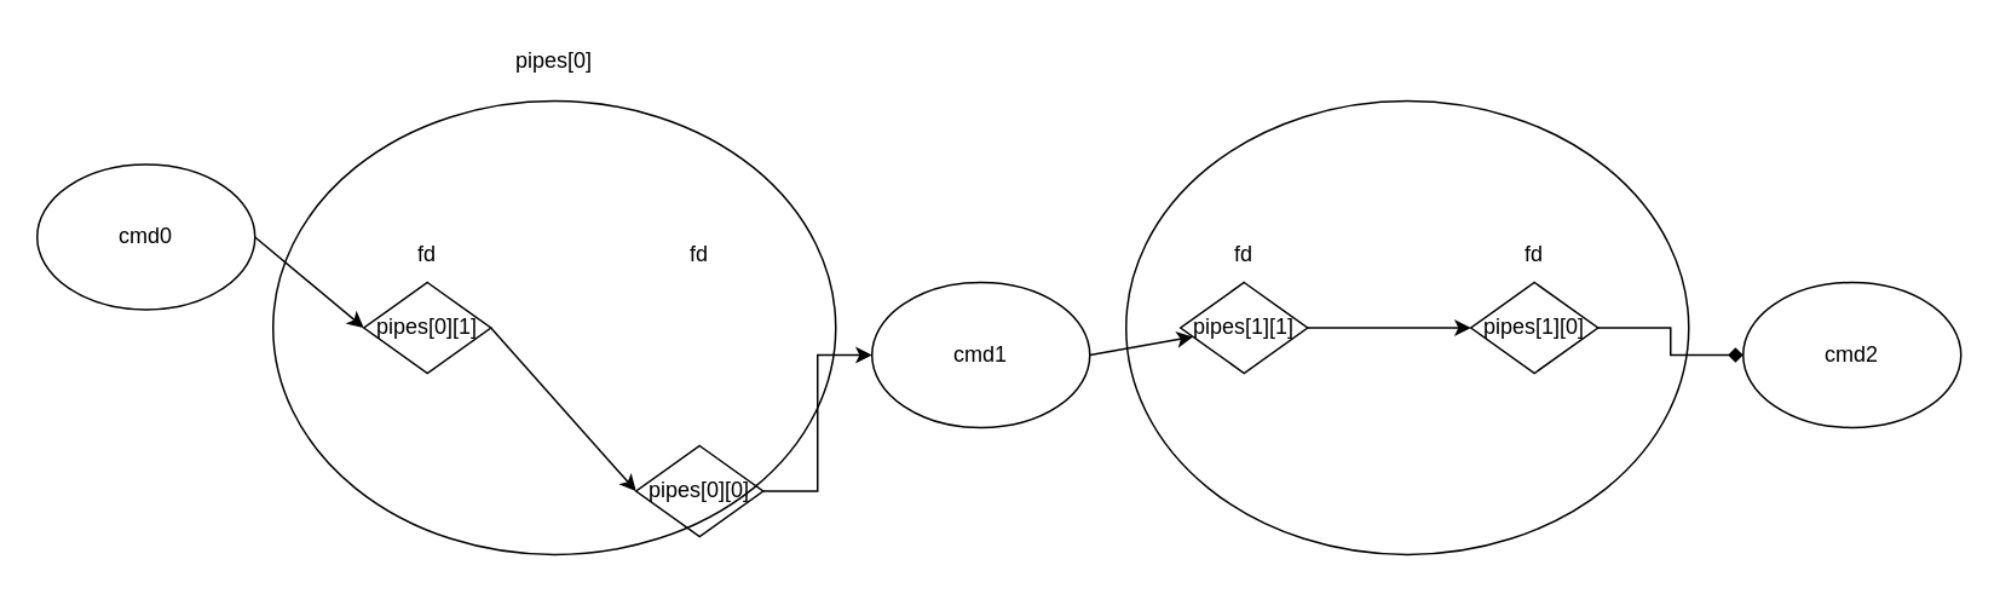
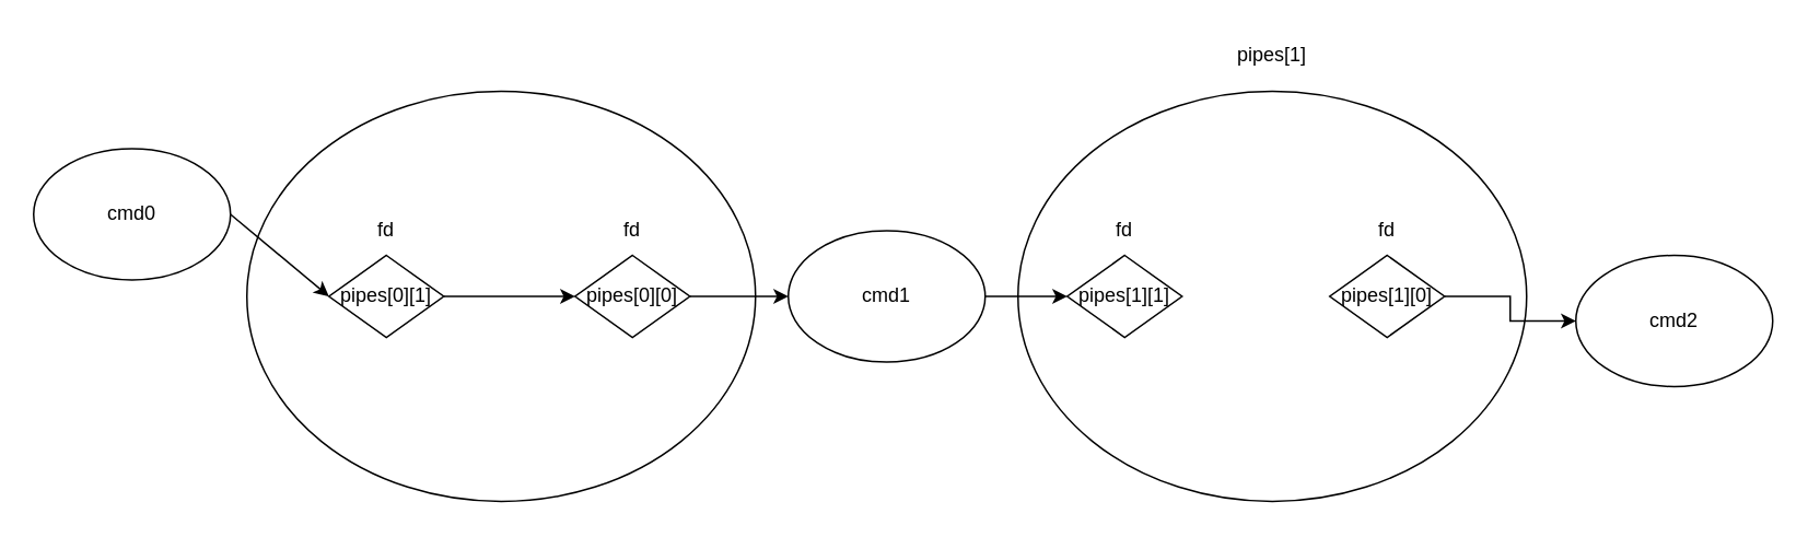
  <mxCell id="0" />
  <mxCell id="1" parent="0" />
  <mxCell id="2" value="" style="ellipse;whiteSpace=wrap;html=1;fillColor=none;" vertex="1" parent="1"><mxGeometry x="620" y="55" width="310" height="250" as="geometry" /></mxCell>
  <mxCell id="3" value="cmd0" style="ellipse;whiteSpace=wrap;html=1;" vertex="1" parent="1"><mxGeometry x="20" y="90" width="120" height="80" as="geometry" /></mxCell>
- <mxCell id="4" value="cmd1" style="ellipse;whiteSpace=wrap;html=1;" vertex="1" parent="1"><mxGeometry x="480" y="155" width="120" height="80" as="geometry" /></mxCell>
+ <mxCell id="4" value="cmd1" style="ellipse;whiteSpace=wrap;html=1;" vertex="1" parent="1"><mxGeometry x="480" y="140" width="120" height="80" as="geometry" /></mxCell>
  <mxCell id="5" value="cmd2" style="ellipse;whiteSpace=wrap;html=1;" vertex="1" parent="1"><mxGeometry x="960" y="155" width="120" height="80" as="geometry" /></mxCell>
  <mxCell id="6" value="pipes[0][1]" style="rhombus;whiteSpace=wrap;html=1;" vertex="1" parent="1"><mxGeometry x="200" y="155" width="70" height="50" as="geometry" /></mxCell>
  <mxCell id="7" value="pipes[1][1]" style="rhombus;whiteSpace=wrap;html=1;" vertex="1" parent="1"><mxGeometry x="650" y="155" width="70" height="50" as="geometry" /></mxCell>
  <mxCell id="8" value="" style="endArrow=classic;html=1;rounded=0;entryX=0;entryY=0.5;entryDx=0;entryDy=0;exitX=1;exitY=0.5;exitDx=0;exitDy=0;" edge="1" parent="1" source="3" target="6"><mxGeometry width="50" height="50" relative="1" as="geometry"><mxPoint x="140" y="179.71" as="sourcePoint" /><mxPoint x="180" y="179.71" as="targetPoint" /></mxGeometry></mxCell>
  <mxCell id="9" value="" style="endArrow=classic;html=1;rounded=0;exitX=1;exitY=0.5;exitDx=0;exitDy=0;entryX=0;entryY=0.5;entryDx=0;entryDy=0;" edge="1" parent="1" source="6" target="15"><mxGeometry width="50" height="50" relative="1" as="geometry"><mxPoint x="270" y="230" as="sourcePoint" /><mxPoint x="350" y="180" as="targetPoint" /></mxGeometry></mxCell>
  <mxCell id="10" value="" style="endArrow=classic;html=1;rounded=0;exitX=1;exitY=0.5;exitDx=0;exitDy=0;" edge="1" parent="1" source="4" target="7"><mxGeometry width="50" height="50" relative="1" as="geometry"><mxPoint x="600" y="220" as="sourcePoint" /><mxPoint x="650" y="220" as="targetPoint" /></mxGeometry></mxCell>
- <mxCell id="11" value="" style="endArrow=classic;html=1;rounded=0;exitX=1;exitY=0.5;exitDx=0;exitDy=0;entryX=0;entryY=0.5;entryDx=0;entryDy=0;" edge="1" parent="1" source="7" target="17"><mxGeometry width="50" height="50" relative="1" as="geometry"><mxPoint x="720" y="220" as="sourcePoint" /><mxPoint x="780" y="180" as="targetPoint" /></mxGeometry></mxCell>
- <mxCell id="12" value="pipes[0]" style="text;html=1;align=center;verticalAlign=middle;whiteSpace=wrap;rounded=0;" vertex="1" parent="1"><mxGeometry x="275" y="20" width="60" height="25" as="geometry" /></mxCell>
+ <mxCell id="13" value="pipes[1]" style="text;html=1;align=center;verticalAlign=middle;whiteSpace=wrap;rounded=0;" vertex="1" parent="1"><mxGeometry x="745" y="20" width="60" height="25" as="geometry" /></mxCell>
  <mxCell id="14" style="edgeStyle=orthogonalEdgeStyle;rounded=0;orthogonalLoop=1;jettySize=auto;html=1;entryX=0;entryY=0.5;entryDx=0;entryDy=0;" edge="1" parent="1" source="15" target="4"><mxGeometry relative="1" as="geometry" /></mxCell>
- <mxCell id="15" value="pipes[0][0]" style="rhombus;whiteSpace=wrap;html=1;" vertex="1" parent="1"><mxGeometry x="350" y="245" width="70" height="50" as="geometry" /></mxCell>
- <mxCell id="16" style="edgeStyle=orthogonalEdgeStyle;rounded=0;orthogonalLoop=1;jettySize=auto;html=1;exitX=1;exitY=0.5;exitDx=0;exitDy=0;entryX=0;entryY=0.5;entryDx=0;entryDy=0;endArrow=diamond;" edge="1" parent="1" source="17" target="5"><mxGeometry relative="1" as="geometry" /></mxCell>
+ <mxCell id="15" value="pipes[0][0]" style="rhombus;whiteSpace=wrap;html=1;" vertex="1" parent="1"><mxGeometry x="350" y="155" width="70" height="50" as="geometry" /></mxCell>
+ <mxCell id="16" style="edgeStyle=orthogonalEdgeStyle;rounded=0;orthogonalLoop=1;jettySize=auto;html=1;exitX=1;exitY=0.5;exitDx=0;exitDy=0;entryX=0;entryY=0.5;entryDx=0;entryDy=0;" edge="1" parent="1" source="17" target="5"><mxGeometry relative="1" as="geometry" /></mxCell>
  <mxCell id="17" value="pipes[1][0]" style="rhombus;whiteSpace=wrap;html=1;" vertex="1" parent="1"><mxGeometry x="810" y="155" width="70" height="50" as="geometry" /></mxCell>
  <mxCell id="18" value="fd" style="text;html=1;align=center;verticalAlign=middle;whiteSpace=wrap;rounded=0;" vertex="1" parent="1"><mxGeometry x="205" y="125" width="60" height="30" as="geometry" /></mxCell>
  <mxCell id="19" value="fd" style="text;html=1;align=center;verticalAlign=middle;whiteSpace=wrap;rounded=0;" vertex="1" parent="1"><mxGeometry x="355" y="125" width="60" height="30" as="geometry" /></mxCell>
  <mxCell id="20" value="fd" style="text;html=1;align=center;verticalAlign=middle;whiteSpace=wrap;rounded=0;" vertex="1" parent="1"><mxGeometry x="655" y="125" width="60" height="30" as="geometry" /></mxCell>
  <mxCell id="21" value="fd" style="text;html=1;align=center;verticalAlign=middle;whiteSpace=wrap;rounded=0;" vertex="1" parent="1"><mxGeometry x="815" y="125" width="60" height="30" as="geometry" /></mxCell>
  <mxCell id="22" value="" style="ellipse;whiteSpace=wrap;html=1;fillColor=none;" vertex="1" parent="1"><mxGeometry x="150" y="55" width="310" height="250" as="geometry" /></mxCell>
